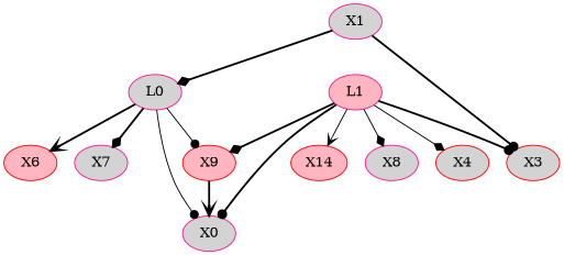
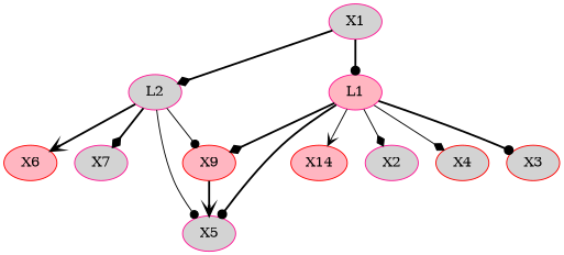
  digraph {
    node [color=deeppink fillcolor=lightgrey style=filled]
    edge [arrowhead=dot color=black style=bold]
    X6 [color=red fillcolor=lightpink]
    X7
    X1
    L1 [fillcolor=lightpink]
-   L2 [label=L0]
+   L2
    n6 [color=red fillcolor=lightpink label=X14]
    X9 [color=red fillcolor=lightpink]
-   X5 [label=X0]
-   X2 [label=X8]
+   X5
+   X2
    X4 [color=red]
    X3 [color=red]
    subgraph sub_1 {
    }
    subgraph sub_2 {
      X6
      X7
      X1
      L1
      L2
      n6
      X9
      X5
      X2
      X4
      X3
    }
-   X1 -> X3
+   X1 -> L1
    X1 -> L2 [arrowhead=diamond]
    L1 -> n6 [arrowhead=vee style=solid]
    L1 -> X9 [arrowhead=diamond]
    L1 -> X5
    L1 -> X2 [arrowhead=diamond style=solid]
    L1 -> X4 [arrowhead=diamond style=solid]
    L1 -> X3
    L2 -> X6 [arrowhead=vee]
    L2 -> X7 [arrowhead=diamond]
    L2 -> X9 [style=solid]
    L2 -> X5 [style=solid]
    X9 -> X5 [arrowhead=vee]
  }
